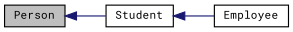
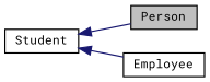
  digraph {
    fontname="Roboto Mono"
    rankdir=LR
    node [color=black fillcolor=white fontname="Roboto Mono" fontsize=10 shape=record style=filled]
    edge [color=midnightblue dir=back fontname="Roboto Mono" fontsize=10 labelfontname=Helvetica labelfontsize=10 style=solid]
    n1 [fillcolor=grey75 fontcolor=black height=0.2 label=Person width=0.4]
    n2 [height=0.2 label=Student width=0.4]
    n3 [height=0.2 label=Employee width=0.4]
-   n1 -> n2
+   n2 -> n1
    n2 -> n3
  }
